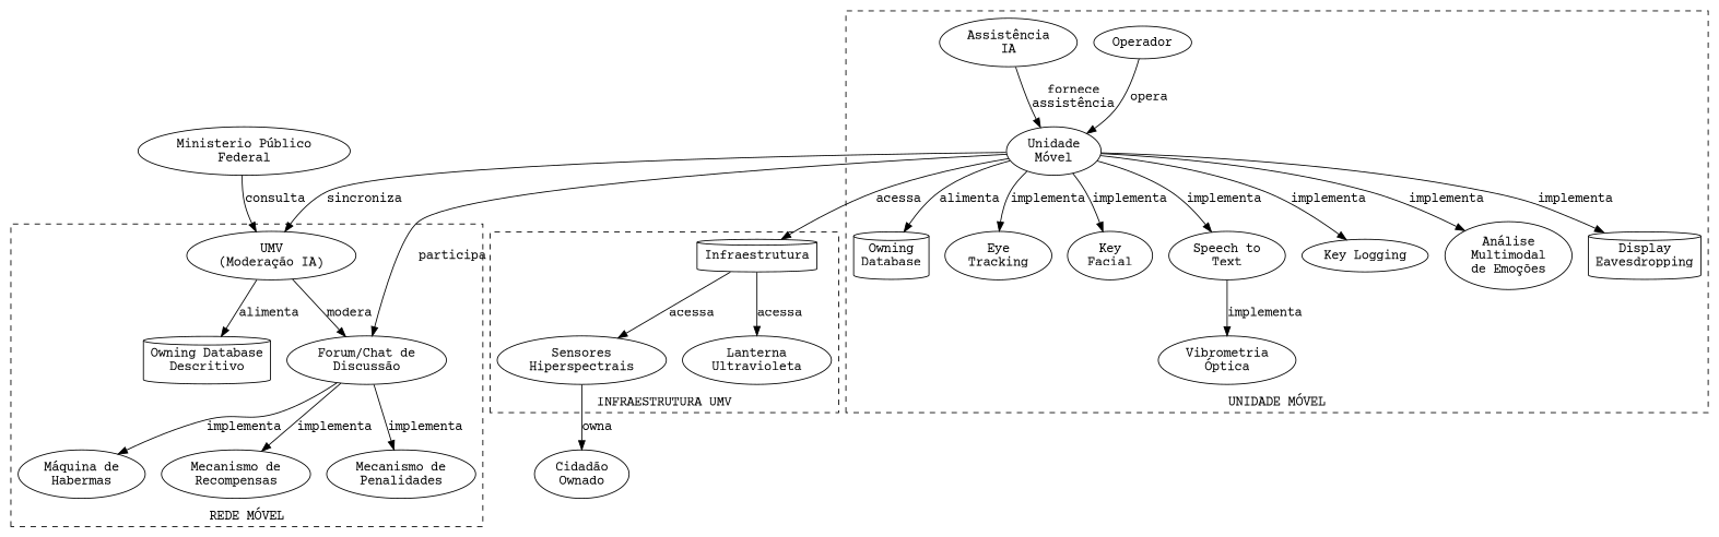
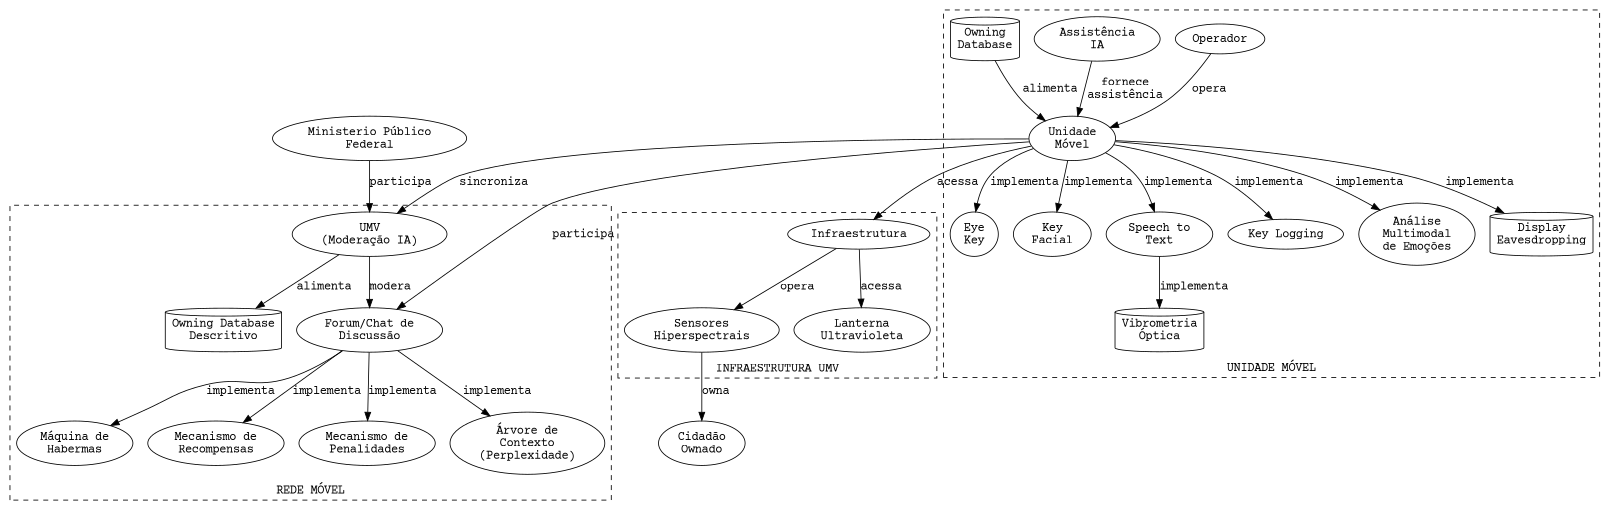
  digraph {
    fontname="Courier Prime"
    node [fontname="Courier Prime"]
    edge [fontname="Courier Prime"]
    n1 [label="Máquina de\nHabermas"]
    n2 [label="Mecanismo de\nRecompensas"]
    n3 [label="Mecanismo de\nPenalidades"]
+   n4 [label="Árvore de\nContexto\n(Perplexidade)"]
    n5 [label="UMV\n(Moderação IA)"]
    n6 [label="Owning Database\nDescritivo" shape=cylinder]
    n7 [label="Forum/Chat de\nDiscussão"]
    n8 [label=Operador]
    n9 [label="Unidade\nMóvel"]
    n10 [label="Assistência\nIA"]
    n11 [label="Owning\nDatabase" shape=cylinder]
-   n12 [label="Eye\nTracking"]
+   n12 [label="Eye\nKey"]
    n13 [label="Key\nFacial"]
    n14 [label="Speech to\nText"]
-   n15 [label="Vibrometria\nÓptica"]
+   n15 [label="Vibrometria\nÓptica" shape=cylinder]
    n16 [label="Key Logging"]
    n17 [label="Análise\nMultimodal\nde Emoções"]
    n18 [label="Display\nEavesdropping" shape=cylinder]
-   n19 [label=Infraestrutura shape=cylinder]
+   n19 [label=Infraestrutura]
    n20 [label="Sensores\nHiperspectrais"]
    n21 [label="Lanterna\nUltravioleta"]
    n22 [label="Cidadão\nOwnado"]
    n23 [label="Ministerio Público\nFederal"]
    subgraph cluster_1 {
      label="REDE MÓVEL"
      labelloc=bottom
      style=dashed
      n1
      n2
      n3
+     n4
      n5
      n6
      n7
    }
    subgraph cluster_2 {
      label="UNIDADE MÓVEL"
      labelloc=bottom
      style=dashed
      n8
      n9
      n10
      n11
      n12
      n13
      n14
      n15
      n16
      n17
      n18
    }
    subgraph cluster_3 {
      label="INFRAESTRUTURA UMV"
      labelloc=bottom
      style=dashed
      n19
      n20
      n21
    }
    n5 -> n6 [label=alimenta]
    n5 -> n7 [label=modera]
    n7 -> n1 [label=implementa]
    n7 -> n2 [label=implementa]
    n7 -> n3 [label=implementa]
+   n7 -> n4 [label=implementa]
    n8 -> n9 [label=opera]
    n9 -> n5 [label=sincroniza]
    n9 -> n7 [label=participa]
-   n9 -> n11 [label=alimenta]
+   n11 -> n9 [label=alimenta]
    n9 -> n12 [label=implementa]
    n9 -> n13 [label=implementa]
    n9 -> n14 [label=implementa]
    n9 -> n16 [label=implementa]
    n9 -> n17 [label=implementa]
    n9 -> n18 [label=implementa]
    n9 -> n19 [label=acessa]
    n10 -> n9 [label="fornece\nassistência"]
    n14 -> n15 [label=implementa]
-   n19 -> n20 [label=acessa]
+   n19 -> n20 [label=opera]
    n19 -> n21 [label=acessa]
    n20 -> n22 [label=owna]
-   n23 -> n5 [label=consulta]
+   n23 -> n5 [label=participa]
  }
